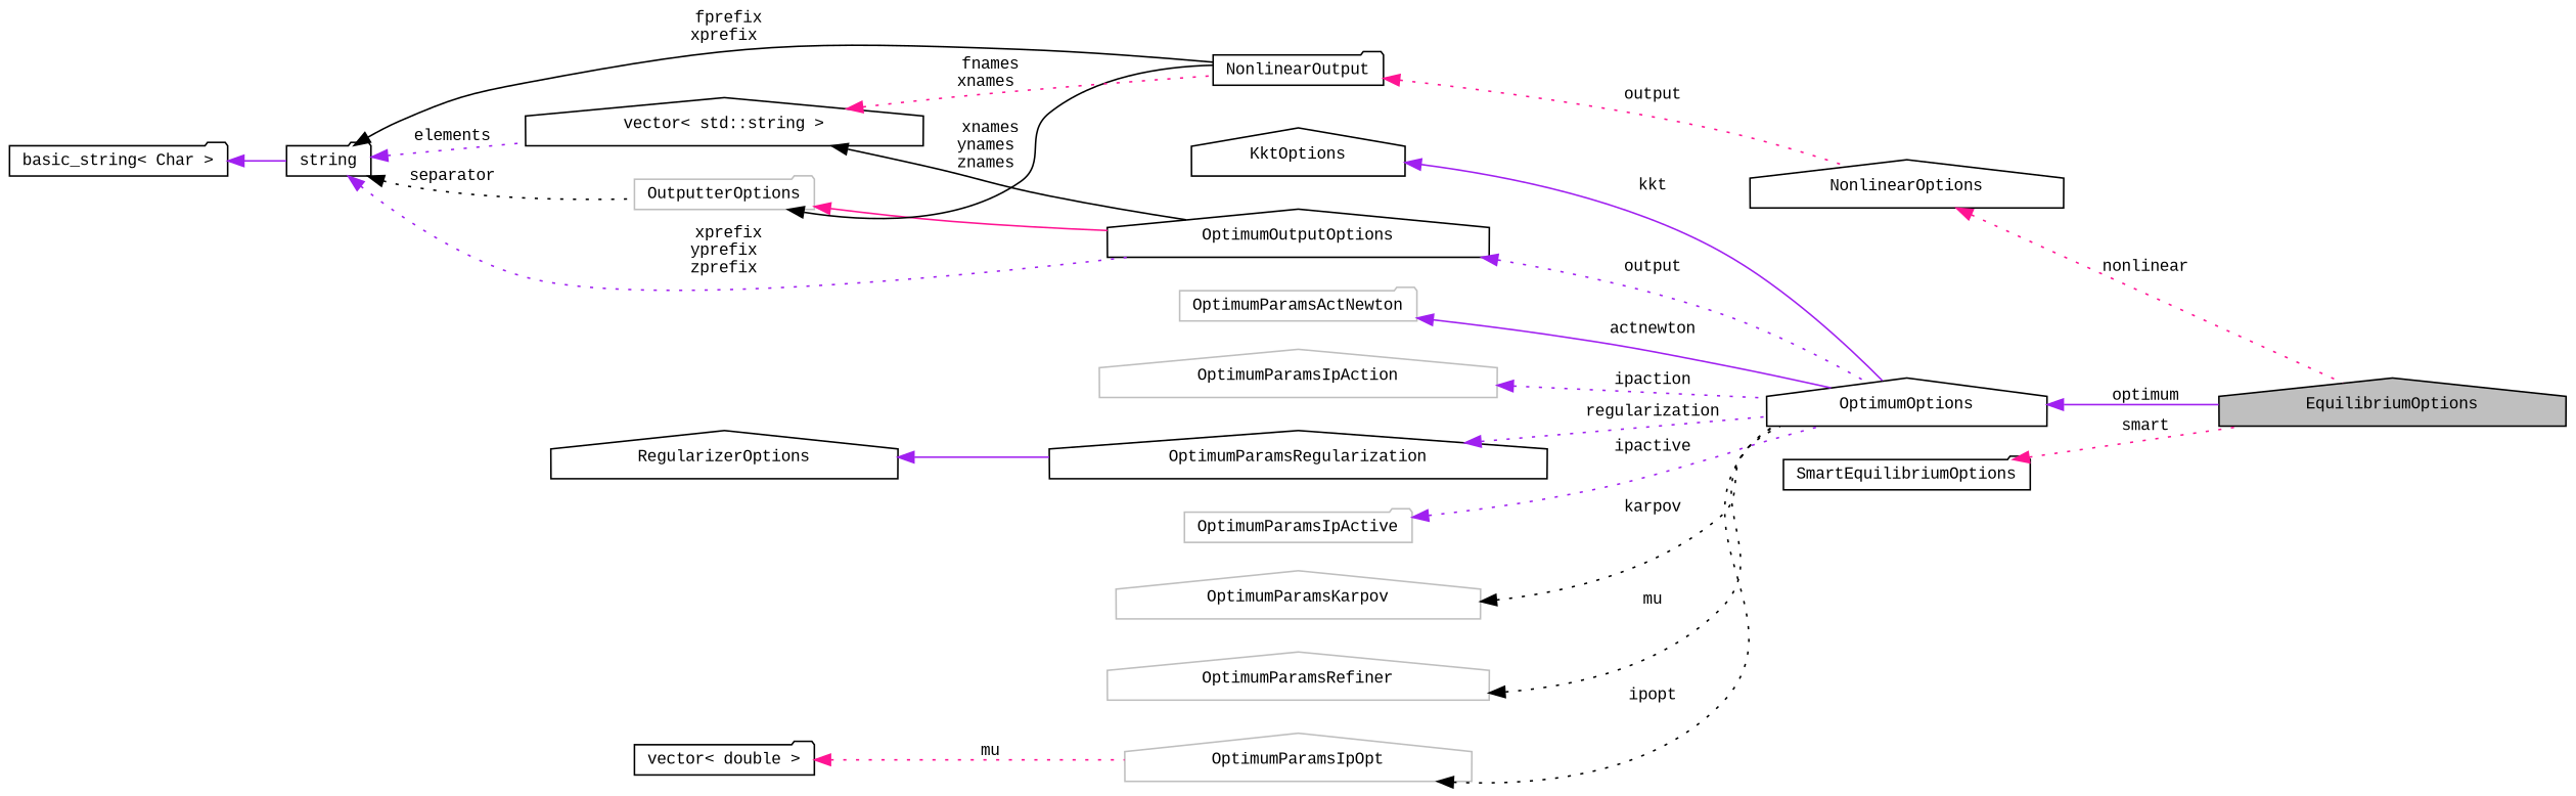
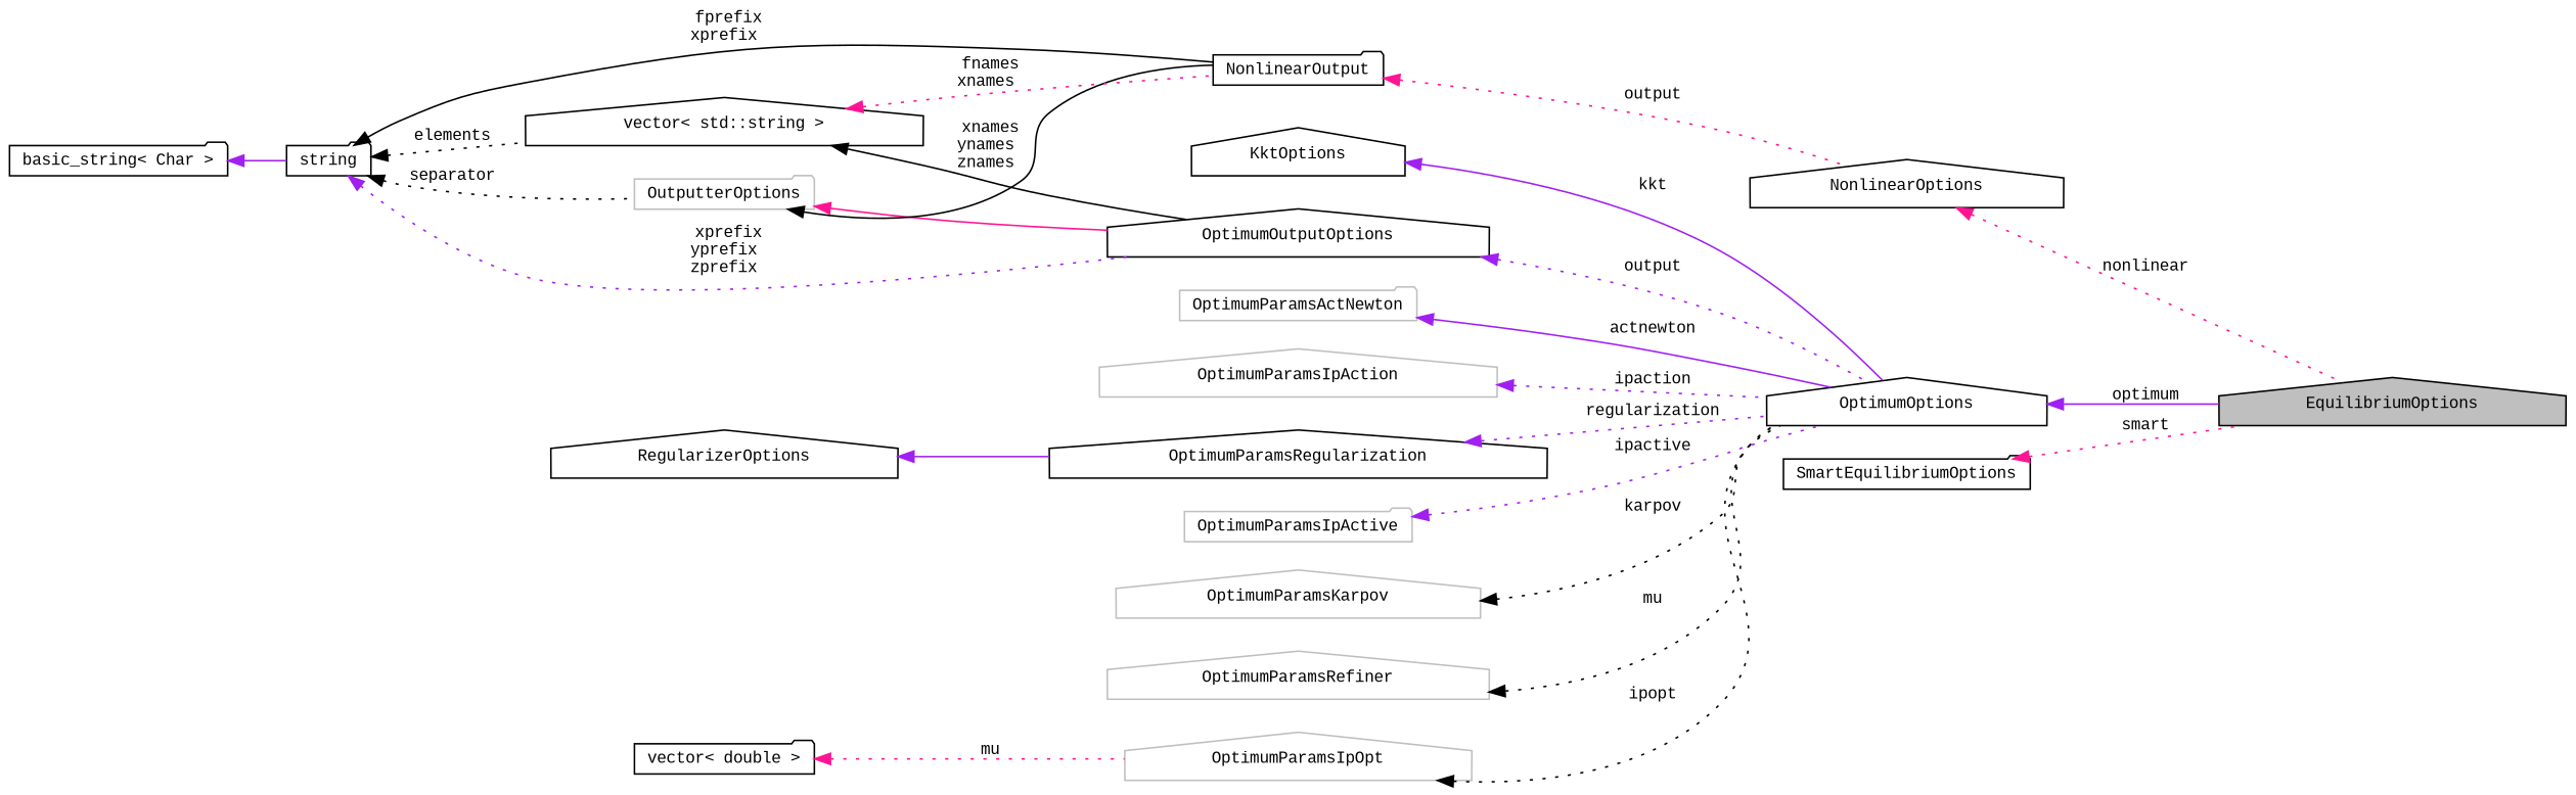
  digraph {
    fontname="Liberation Mono"
    rankdir=LR
    node [color=black fillcolor=white fontname="Liberation Mono" fontsize=10 shape=house style=filled]
    edge [color=purple dir=back fontname="Liberation Mono" fontsize=10 labelfontname=Helvetica labelfontsize=10 style=dotted]
    n1 [fillcolor=grey75 fontcolor=black height=0.2 label=EquilibriumOptions width=0.4]
    n2 [height=0.2 label=OptimumOptions width=0.4]
    n3 [height=0.2 label=OptimumOutputOptions width=0.4]
    n4 [color=grey75 height=0.2 label=OutputterOptions shape=folder width=0.4]
    n5 [height=0.2 label=NonlinearOutput shape=folder width=0.4]
    n6 [height=0.2 label=NonlinearOptions width=0.4]
    n7 [height=0.2 label=string shape=folder width=0.4]
    n8 [height=0.2 label="vector\< std::string \>" width=0.4]
    n9 [height=0.2 label="basic_string\< Char \>" shape=folder width=0.4]
    n10 [color=grey75 height=0.2 label=OptimumParamsActNewton shape=folder width=0.4]
    n11 [color=grey75 height=0.2 label=OptimumParamsIpAction width=0.4]
    n12 [color=grey75 height=0.2 label=OptimumParamsIpOpt width=0.4]
    n13 [height=0.2 label="vector\< double \>" shape=folder width=0.4]
    n14 [color=grey75 height=0.2 label=OptimumParamsIpActive shape=folder width=0.4]
    n15 [color=grey75 height=0.2 label=OptimumParamsKarpov width=0.4]
    n16 [color=grey75 height=0.2 label=OptimumParamsRefiner width=0.4]
    n17 [height=0.2 label=OptimumParamsRegularization width=0.4]
    n18 [height=0.2 label=RegularizerOptions width=0.4]
    n19 [height=0.2 label=KktOptions width=0.4]
    n20 [height=0.2 label=SmartEquilibriumOptions shape=folder width=0.4]
    n2 -> n1 [label=" optimum" style=solid]
    n3 -> n2 [label=" output"]
    n4 -> n3 [color=deeppink style=solid]
    n4 -> n5 [color=black style=solid]
    n5 -> n6 [color=deeppink label=" output"]
    n6 -> n1 [color=deeppink label=" nonlinear"]
    n7 -> n3 [label=" xprefix\nyprefix\nzprefix"]
    n7 -> n4 [color=black label=" separator"]
    n7 -> n5 [color=black label=" fprefix\nxprefix" style=solid]
-   n7 -> n8 [label=" elements"]
+   n7 -> n8 [color=black label=" elements"]
    n8 -> n3 [color=black label=" xnames\nynames\nznames" style=solid]
    n8 -> n5 [color=deeppink label=" fnames\nxnames"]
    n9 -> n7 [style=solid]
    n10 -> n2 [label=" actnewton" style=solid]
    n11 -> n2 [label=" ipaction"]
    n12 -> n2 [color=black label=" ipopt"]
    n13 -> n12 [color=deeppink label=" mu"]
    n14 -> n2 [label=" ipactive"]
    n15 -> n2 [color=black label=" karpov"]
    n16 -> n2 [color=black label=" mu"]
    n17 -> n2 [label=" regularization"]
    n18 -> n17 [style=solid]
    n19 -> n2 [label=" kkt" style=solid]
    n20 -> n1 [color=deeppink label=" smart"]
  }
